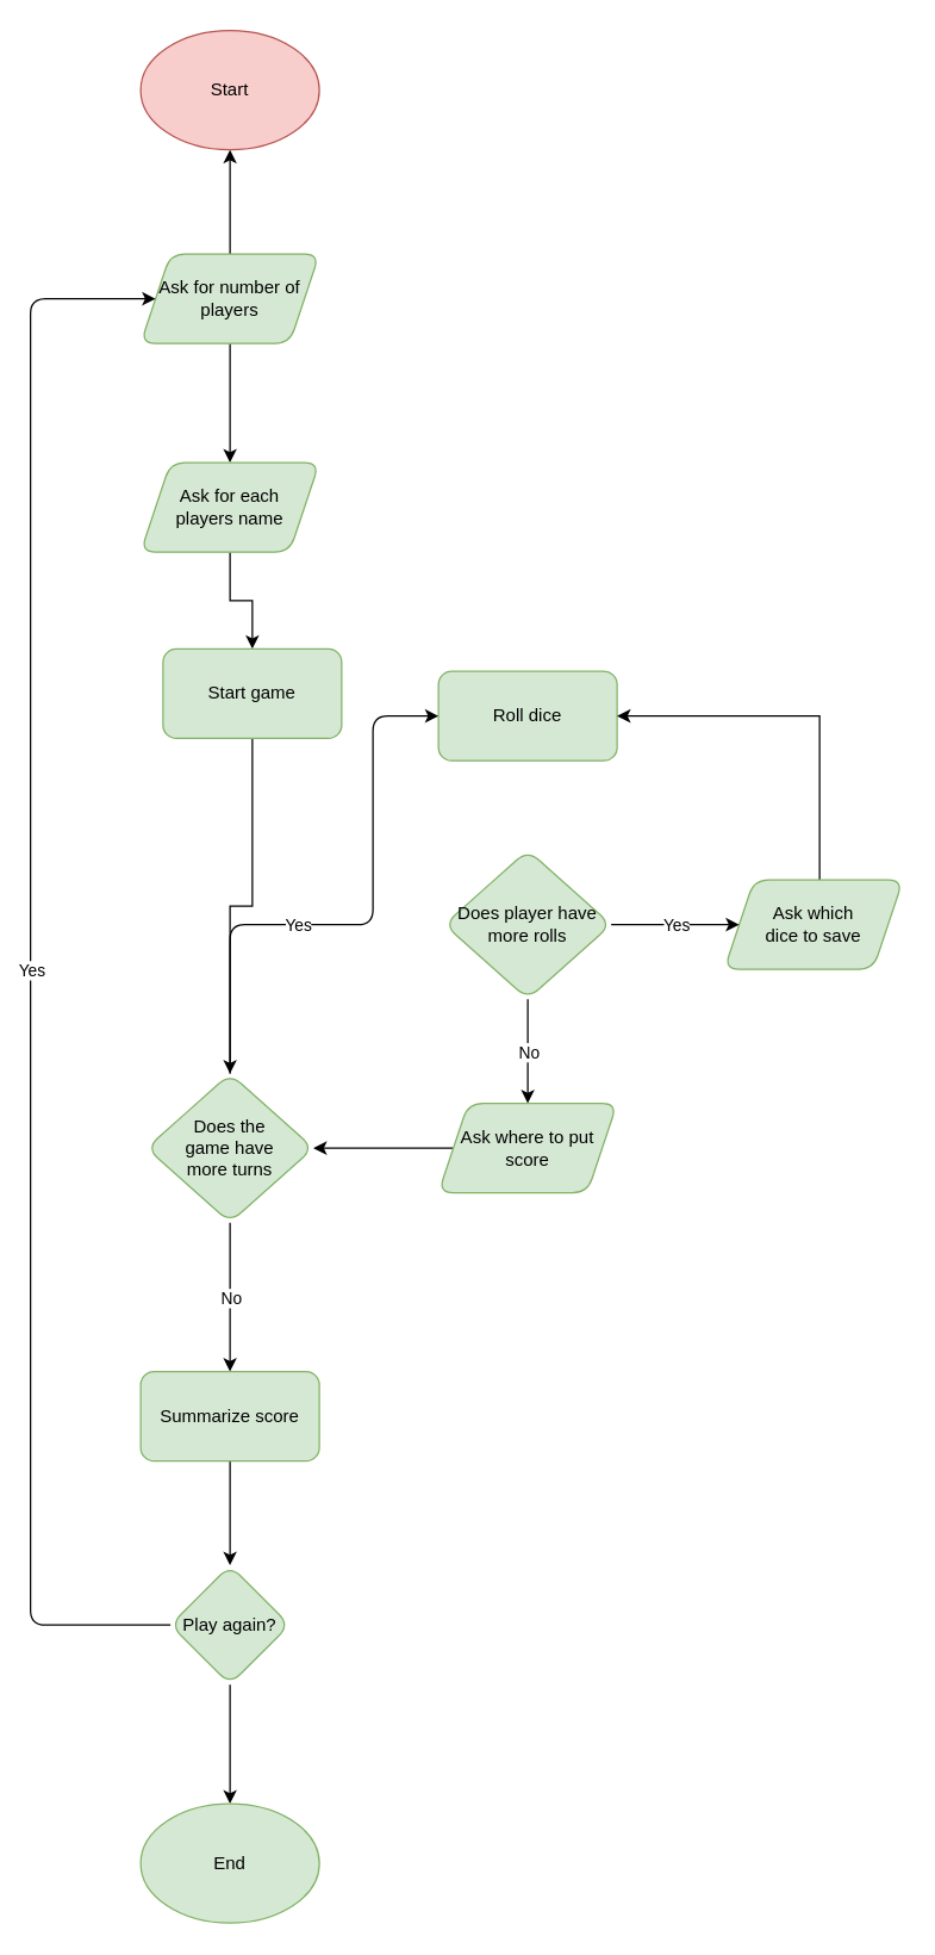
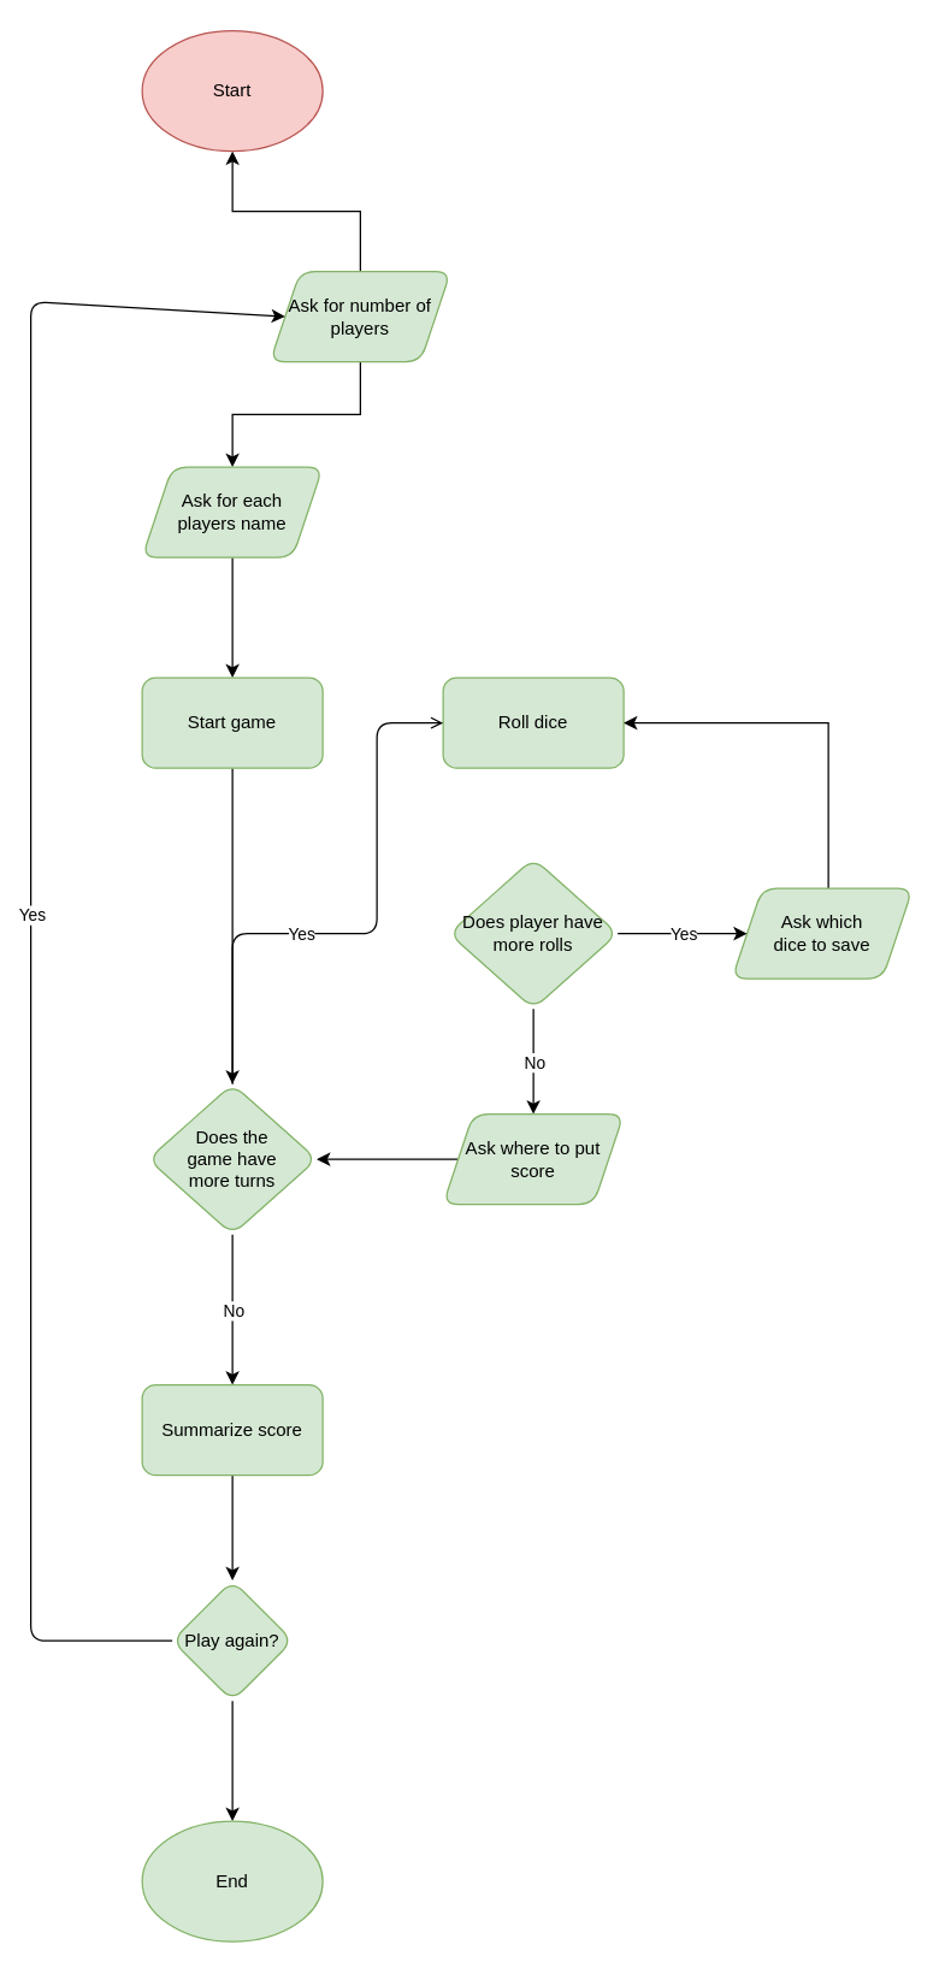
  <mxCell id="0" />
  <mxCell id="1" parent="0" />
  <mxCell id="2" value="" style="edgeStyle=orthogonalEdgeStyle;rounded=0;orthogonalLoop=1;jettySize=auto;html=1;" edge="1" parent="1" source="4" target="6"><mxGeometry relative="1" as="geometry" /></mxCell>
  <mxCell id="3" value="" style="edgeStyle=orthogonalEdgeStyle;rounded=0;orthogonalLoop=1;jettySize=auto;html=1;" edge="1" parent="1" source="4" target="9"><mxGeometry relative="1" as="geometry" /></mxCell>
- <mxCell id="4" value="Ask for number of players" style="shape=parallelogram;perimeter=parallelogramPerimeter;whiteSpace=wrap;html=1;fixedSize=1;rounded=1;strokeColor=#82b366;fillColor=#d5e8d4;" vertex="1" parent="1"><mxGeometry x="94" y="170" width="120" height="60" as="geometry" /></mxCell>
+ <mxCell id="4" value="Ask for number of players" style="shape=parallelogram;perimeter=parallelogramPerimeter;whiteSpace=wrap;html=1;fixedSize=1;rounded=1;strokeColor=#82b366;fillColor=#d5e8d4;" vertex="1" parent="1"><mxGeometry x="179" y="180" width="120" height="60" as="geometry" /></mxCell>
  <mxCell id="5" value="" style="edgeStyle=orthogonalEdgeStyle;rounded=0;orthogonalLoop=1;jettySize=auto;html=1;" edge="1" parent="1" source="6" target="8"><mxGeometry relative="1" as="geometry" /></mxCell>
  <mxCell id="6" value="Ask for each&lt;br&gt;players name" style="shape=parallelogram;perimeter=parallelogramPerimeter;whiteSpace=wrap;html=1;fixedSize=1;rounded=1;strokeColor=#82b366;fillColor=#d5e8d4;" vertex="1" parent="1"><mxGeometry x="94" y="310" width="120" height="60" as="geometry" /></mxCell>
  <mxCell id="7" value="" style="edgeStyle=orthogonalEdgeStyle;rounded=0;orthogonalLoop=1;jettySize=auto;html=1;" edge="1" parent="1" source="8" target="20"><mxGeometry relative="1" as="geometry" /></mxCell>
- <mxCell id="8" value="Start game" style="whiteSpace=wrap;html=1;rounded=1;strokeColor=#82b366;fillColor=#d5e8d4;" vertex="1" parent="1"><mxGeometry x="109" y="435" width="120" height="60" as="geometry" /></mxCell>
+ <mxCell id="8" value="Start game" style="whiteSpace=wrap;html=1;rounded=1;strokeColor=#82b366;fillColor=#d5e8d4;" vertex="1" parent="1"><mxGeometry x="94" y="450" width="120" height="60" as="geometry" /></mxCell>
  <mxCell id="9" value="Start" style="ellipse;whiteSpace=wrap;html=1;rounded=1;strokeColor=#b85450;fillColor=#f8cecc;" vertex="1" parent="1"><mxGeometry x="94" y="20" width="120" height="80" as="geometry" /></mxCell>
  <mxCell id="10" value="Roll dice" style="whiteSpace=wrap;html=1;rounded=1;strokeColor=#82b366;fillColor=#d5e8d4;" vertex="1" parent="1"><mxGeometry x="294" y="450" width="120" height="60" as="geometry" /></mxCell>
  <mxCell id="11" value="Does player&amp;nbsp;have more rolls" style="rhombus;whiteSpace=wrap;html=1;rounded=1;strokeColor=#82b366;fillColor=#d5e8d4;" vertex="1" parent="1"><mxGeometry x="298" y="570" width="112" height="100" as="geometry" /></mxCell>
  <mxCell id="12" style="edgeStyle=orthogonalEdgeStyle;rounded=0;orthogonalLoop=1;jettySize=auto;html=1;entryX=1;entryY=0.5;entryDx=0;entryDy=0;" edge="1" parent="1" source="13" target="10"><mxGeometry relative="1" as="geometry"><Array as="points"><mxPoint x="550" y="480" /></Array></mxGeometry></mxCell>
  <mxCell id="13" value="Ask which&lt;br&gt;dice to save" style="shape=parallelogram;perimeter=parallelogramPerimeter;whiteSpace=wrap;html=1;fixedSize=1;rounded=1;strokeColor=#82b366;fillColor=#d5e8d4;" vertex="1" parent="1"><mxGeometry x="486" y="590" width="120" height="60" as="geometry" /></mxCell>
  <mxCell id="14" value="" style="endArrow=classic;html=1;exitX=1;exitY=0.5;exitDx=0;exitDy=0;" edge="1" parent="1" source="11" target="13"><mxGeometry relative="1" as="geometry"><mxPoint x="400" y="580" as="sourcePoint" /><mxPoint x="500" y="580" as="targetPoint" /></mxGeometry></mxCell>
  <mxCell id="15" value="Yes" style="edgeLabel;resizable=0;html=1;align=center;verticalAlign=middle;" connectable="0" vertex="1" parent="14"><mxGeometry relative="1" as="geometry" /></mxCell>
  <mxCell id="16" value="" style="endArrow=classic;html=1;exitX=0.5;exitY=1;exitDx=0;exitDy=0;" edge="1" parent="1" source="11"><mxGeometry relative="1" as="geometry"><mxPoint x="310" y="720" as="sourcePoint" /><mxPoint x="354" y="740" as="targetPoint" /></mxGeometry></mxCell>
  <mxCell id="17" value="No" style="edgeLabel;resizable=0;html=1;align=center;verticalAlign=middle;" connectable="0" vertex="1" parent="16"><mxGeometry relative="1" as="geometry" /></mxCell>
  <mxCell id="18" value="" style="edgeStyle=orthogonalEdgeStyle;rounded=0;orthogonalLoop=1;jettySize=auto;html=1;" edge="1" parent="1" source="19" target="20"><mxGeometry relative="1" as="geometry" /></mxCell>
  <mxCell id="19" value="Ask where to put&lt;br&gt;score" style="shape=parallelogram;perimeter=parallelogramPerimeter;whiteSpace=wrap;html=1;fixedSize=1;rounded=1;strokeColor=#82b366;fillColor=#d5e8d4;" vertex="1" parent="1"><mxGeometry x="294" y="740" width="120" height="60" as="geometry" /></mxCell>
  <mxCell id="20" value="Does the&lt;br&gt;game have&lt;br&gt;more turns" style="rhombus;whiteSpace=wrap;html=1;rounded=1;strokeColor=#82b366;fillColor=#d5e8d4;" vertex="1" parent="1"><mxGeometry x="98" y="720" width="112" height="100" as="geometry" /></mxCell>
- <mxCell id="21" value="" style="endArrow=classic;html=1;entryX=0;entryY=0.5;entryDx=0;entryDy=0;exitX=0.5;exitY=0;exitDx=0;exitDy=0;" edge="1" parent="1" source="20" target="10"><mxGeometry relative="1" as="geometry"><mxPoint x="170" y="690" as="sourcePoint" /><mxPoint x="230" y="600" as="targetPoint" /><Array as="points"><mxPoint x="154" y="620" /><mxPoint x="250" y="620" /><mxPoint x="250" y="480" /></Array></mxGeometry></mxCell>
+ <mxCell id="21" value="" style="endArrow=open;html=1;entryX=0;entryY=0.5;entryDx=0;entryDy=0;exitX=0.5;exitY=0;exitDx=0;exitDy=0;" edge="1" parent="1" source="20" target="10"><mxGeometry relative="1" as="geometry"><mxPoint x="170" y="690" as="sourcePoint" /><mxPoint x="230" y="600" as="targetPoint" /><Array as="points"><mxPoint x="154" y="620" /><mxPoint x="250" y="620" /><mxPoint x="250" y="480" /></Array></mxGeometry></mxCell>
  <mxCell id="22" value="Yes" style="edgeLabel;resizable=0;html=1;align=center;verticalAlign=middle;" connectable="0" vertex="1" parent="21"><mxGeometry relative="1" as="geometry"><mxPoint x="-44.34" as="offset" /></mxGeometry></mxCell>
  <mxCell id="23" value="" style="endArrow=classic;html=1;exitX=0.5;exitY=1;exitDx=0;exitDy=0;" edge="1" parent="1" source="20"><mxGeometry relative="1" as="geometry"><mxPoint x="170" y="890" as="sourcePoint" /><mxPoint x="154" y="920" as="targetPoint" /></mxGeometry></mxCell>
  <mxCell id="24" value="No" style="edgeLabel;resizable=0;html=1;align=center;verticalAlign=middle;" connectable="0" vertex="1" parent="23"><mxGeometry relative="1" as="geometry" /></mxCell>
  <mxCell id="25" value="" style="edgeStyle=orthogonalEdgeStyle;rounded=0;orthogonalLoop=1;jettySize=auto;html=1;" edge="1" parent="1" source="26" target="28"><mxGeometry relative="1" as="geometry" /></mxCell>
  <mxCell id="26" value="Summarize score" style="rounded=1;whiteSpace=wrap;html=1;fillColor=#d5e8d4;strokeColor=#82b366;" vertex="1" parent="1"><mxGeometry x="94" y="920" width="120" height="60" as="geometry" /></mxCell>
  <mxCell id="27" value="" style="edgeStyle=orthogonalEdgeStyle;rounded=0;orthogonalLoop=1;jettySize=auto;html=1;" edge="1" parent="1" source="28" target="31"><mxGeometry relative="1" as="geometry" /></mxCell>
  <mxCell id="28" value="Play again?" style="rhombus;whiteSpace=wrap;html=1;rounded=1;strokeColor=#82b366;fillColor=#d5e8d4;" vertex="1" parent="1"><mxGeometry x="114" y="1050" width="80" height="80" as="geometry" /></mxCell>
  <mxCell id="29" value="" style="endArrow=classic;html=1;exitX=0;exitY=0.5;exitDx=0;exitDy=0;entryX=0;entryY=0.5;entryDx=0;entryDy=0;" edge="1" parent="1" source="28" target="4"><mxGeometry relative="1" as="geometry"><mxPoint x="-90" y="910" as="sourcePoint" /><mxPoint x="30" y="200" as="targetPoint" /><Array as="points"><mxPoint x="20" y="1090" /><mxPoint x="20" y="200" /></Array></mxGeometry></mxCell>
  <mxCell id="30" value="Yes" style="edgeLabel;resizable=0;html=1;align=center;verticalAlign=middle;" connectable="0" vertex="1" parent="29"><mxGeometry relative="1" as="geometry" /></mxCell>
  <mxCell id="31" value="End" style="ellipse;whiteSpace=wrap;html=1;rounded=1;strokeColor=#82b366;fillColor=#d5e8d4;" vertex="1" parent="1"><mxGeometry x="94" y="1210" width="120" height="80" as="geometry" /></mxCell>
